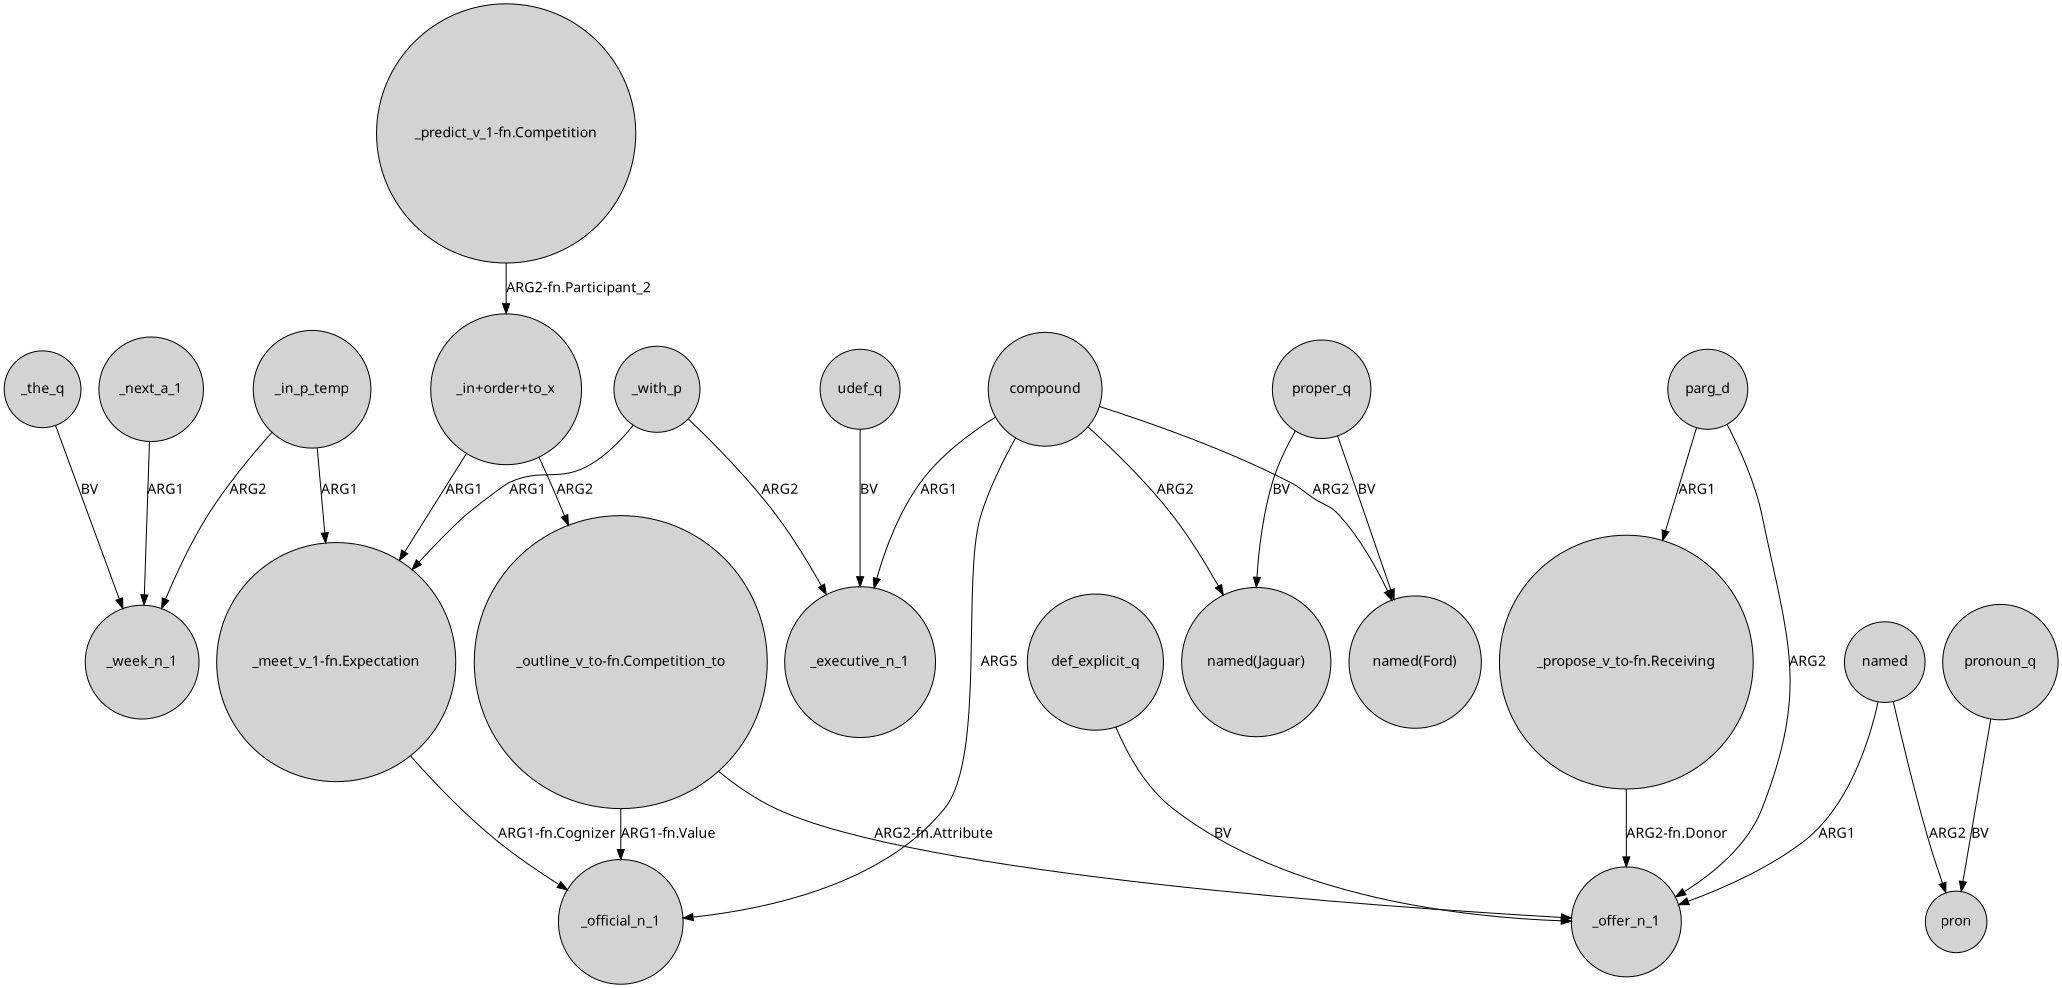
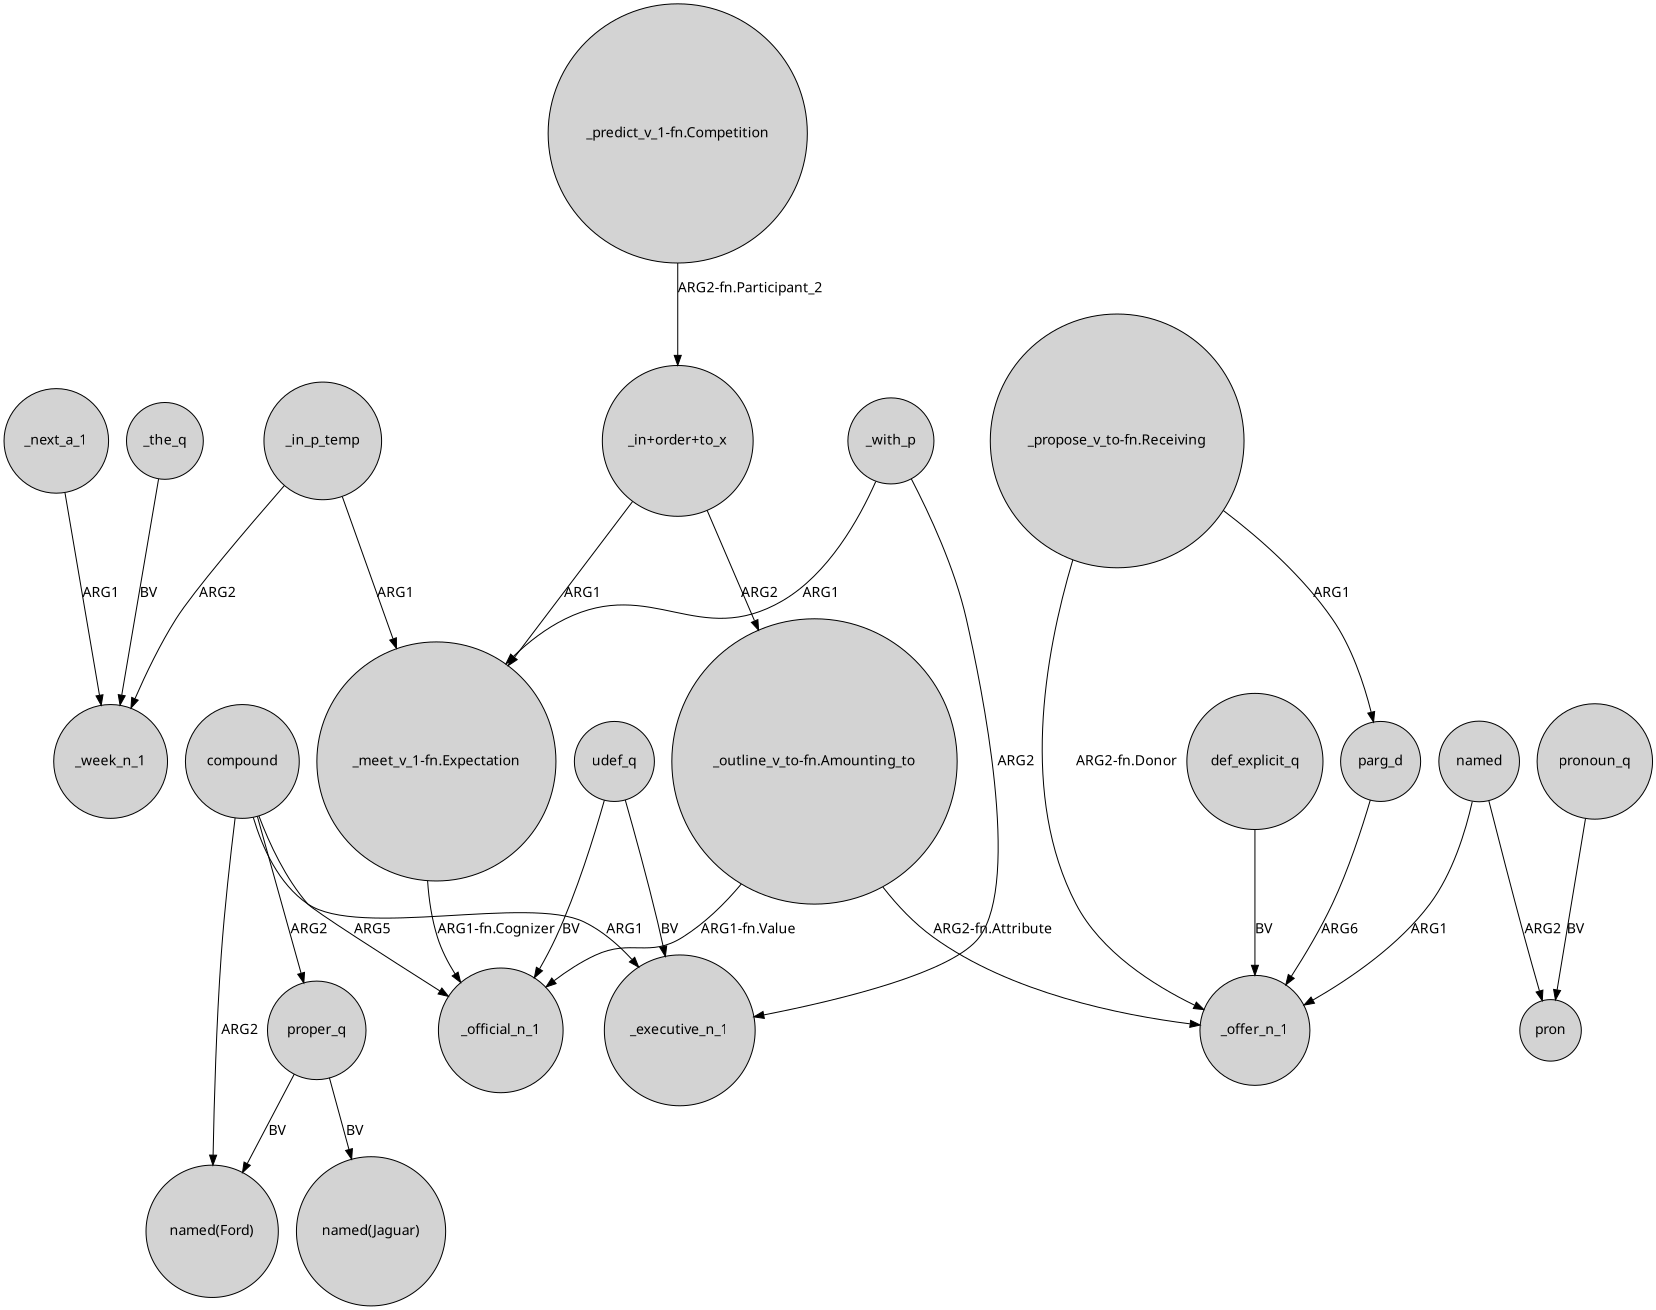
  digraph {
    fontname="Noto Sans"
    node [fontname="Noto Sans" shape=circle style=filled]
    edge [fontname="Noto Sans"]
    _the_q
    _week_n_1
    parg_d
    _offer_n_1
    "_propose_v_to-fn.Receiving"
    proper_q
    "named(Ford)"
    "named(Jaguar)"
    "_in+order+to_x"
    "_meet_v_1-fn.Expectation"
-   "_outline_v_to-fn.Amounting_to" [label="_outline_v_to-fn.Competition_to"]
+   "_outline_v_to-fn.Amounting_to"
    _official_n_1
    _in_p_temp
    "_predict_v_1-fn.Competition"
    compound
    _executive_n_1
    pronoun_q
    pron
    n19 [label=named]
    udef_q
    _with_p
    def_explicit_q
    _next_a_1
    _the_q -> _week_n_1 [label=BV]
-   parg_d -> _offer_n_1 [label=ARG2]
-   parg_d -> "_propose_v_to-fn.Receiving" [label=ARG1]
+   parg_d -> _offer_n_1 [label=ARG6]
+   "_propose_v_to-fn.Receiving" -> parg_d [label=ARG1]
    "_propose_v_to-fn.Receiving" -> _offer_n_1 [label="ARG2-fn.Donor"]
    proper_q -> "named(Ford)" [label=BV]
    proper_q -> "named(Jaguar)" [label=BV]
    "_in+order+to_x" -> "_meet_v_1-fn.Expectation" [label=ARG1]
    "_in+order+to_x" -> "_outline_v_to-fn.Amounting_to" [label=ARG2]
    "_meet_v_1-fn.Expectation" -> _official_n_1 [label="ARG1-fn.Cognizer"]
    "_outline_v_to-fn.Amounting_to" -> _offer_n_1 [label="ARG2-fn.Attribute"]
    "_outline_v_to-fn.Amounting_to" -> _official_n_1 [label="ARG1-fn.Value"]
    _in_p_temp -> _week_n_1 [label=ARG2]
    _in_p_temp -> "_meet_v_1-fn.Expectation" [label=ARG1]
    "_predict_v_1-fn.Competition" -> "_in+order+to_x" [label="ARG2-fn.Participant_2"]
    compound -> "named(Ford)" [label=ARG2]
-   compound -> "named(Jaguar)" [label=ARG2]
+   compound -> proper_q [label=ARG2]
    compound -> _official_n_1 [label=ARG5]
    compound -> _executive_n_1 [label=ARG1]
    pronoun_q -> pron [label=BV]
    n19 -> _offer_n_1 [label=ARG1]
    n19 -> pron [label=ARG2]
+   udef_q -> _official_n_1 [label=BV]
    udef_q -> _executive_n_1 [label=BV]
    _with_p -> "_meet_v_1-fn.Expectation" [label=ARG1]
    _with_p -> _executive_n_1 [label=ARG2]
    def_explicit_q -> _offer_n_1 [label=BV]
    _next_a_1 -> _week_n_1 [label=ARG1]
  }
